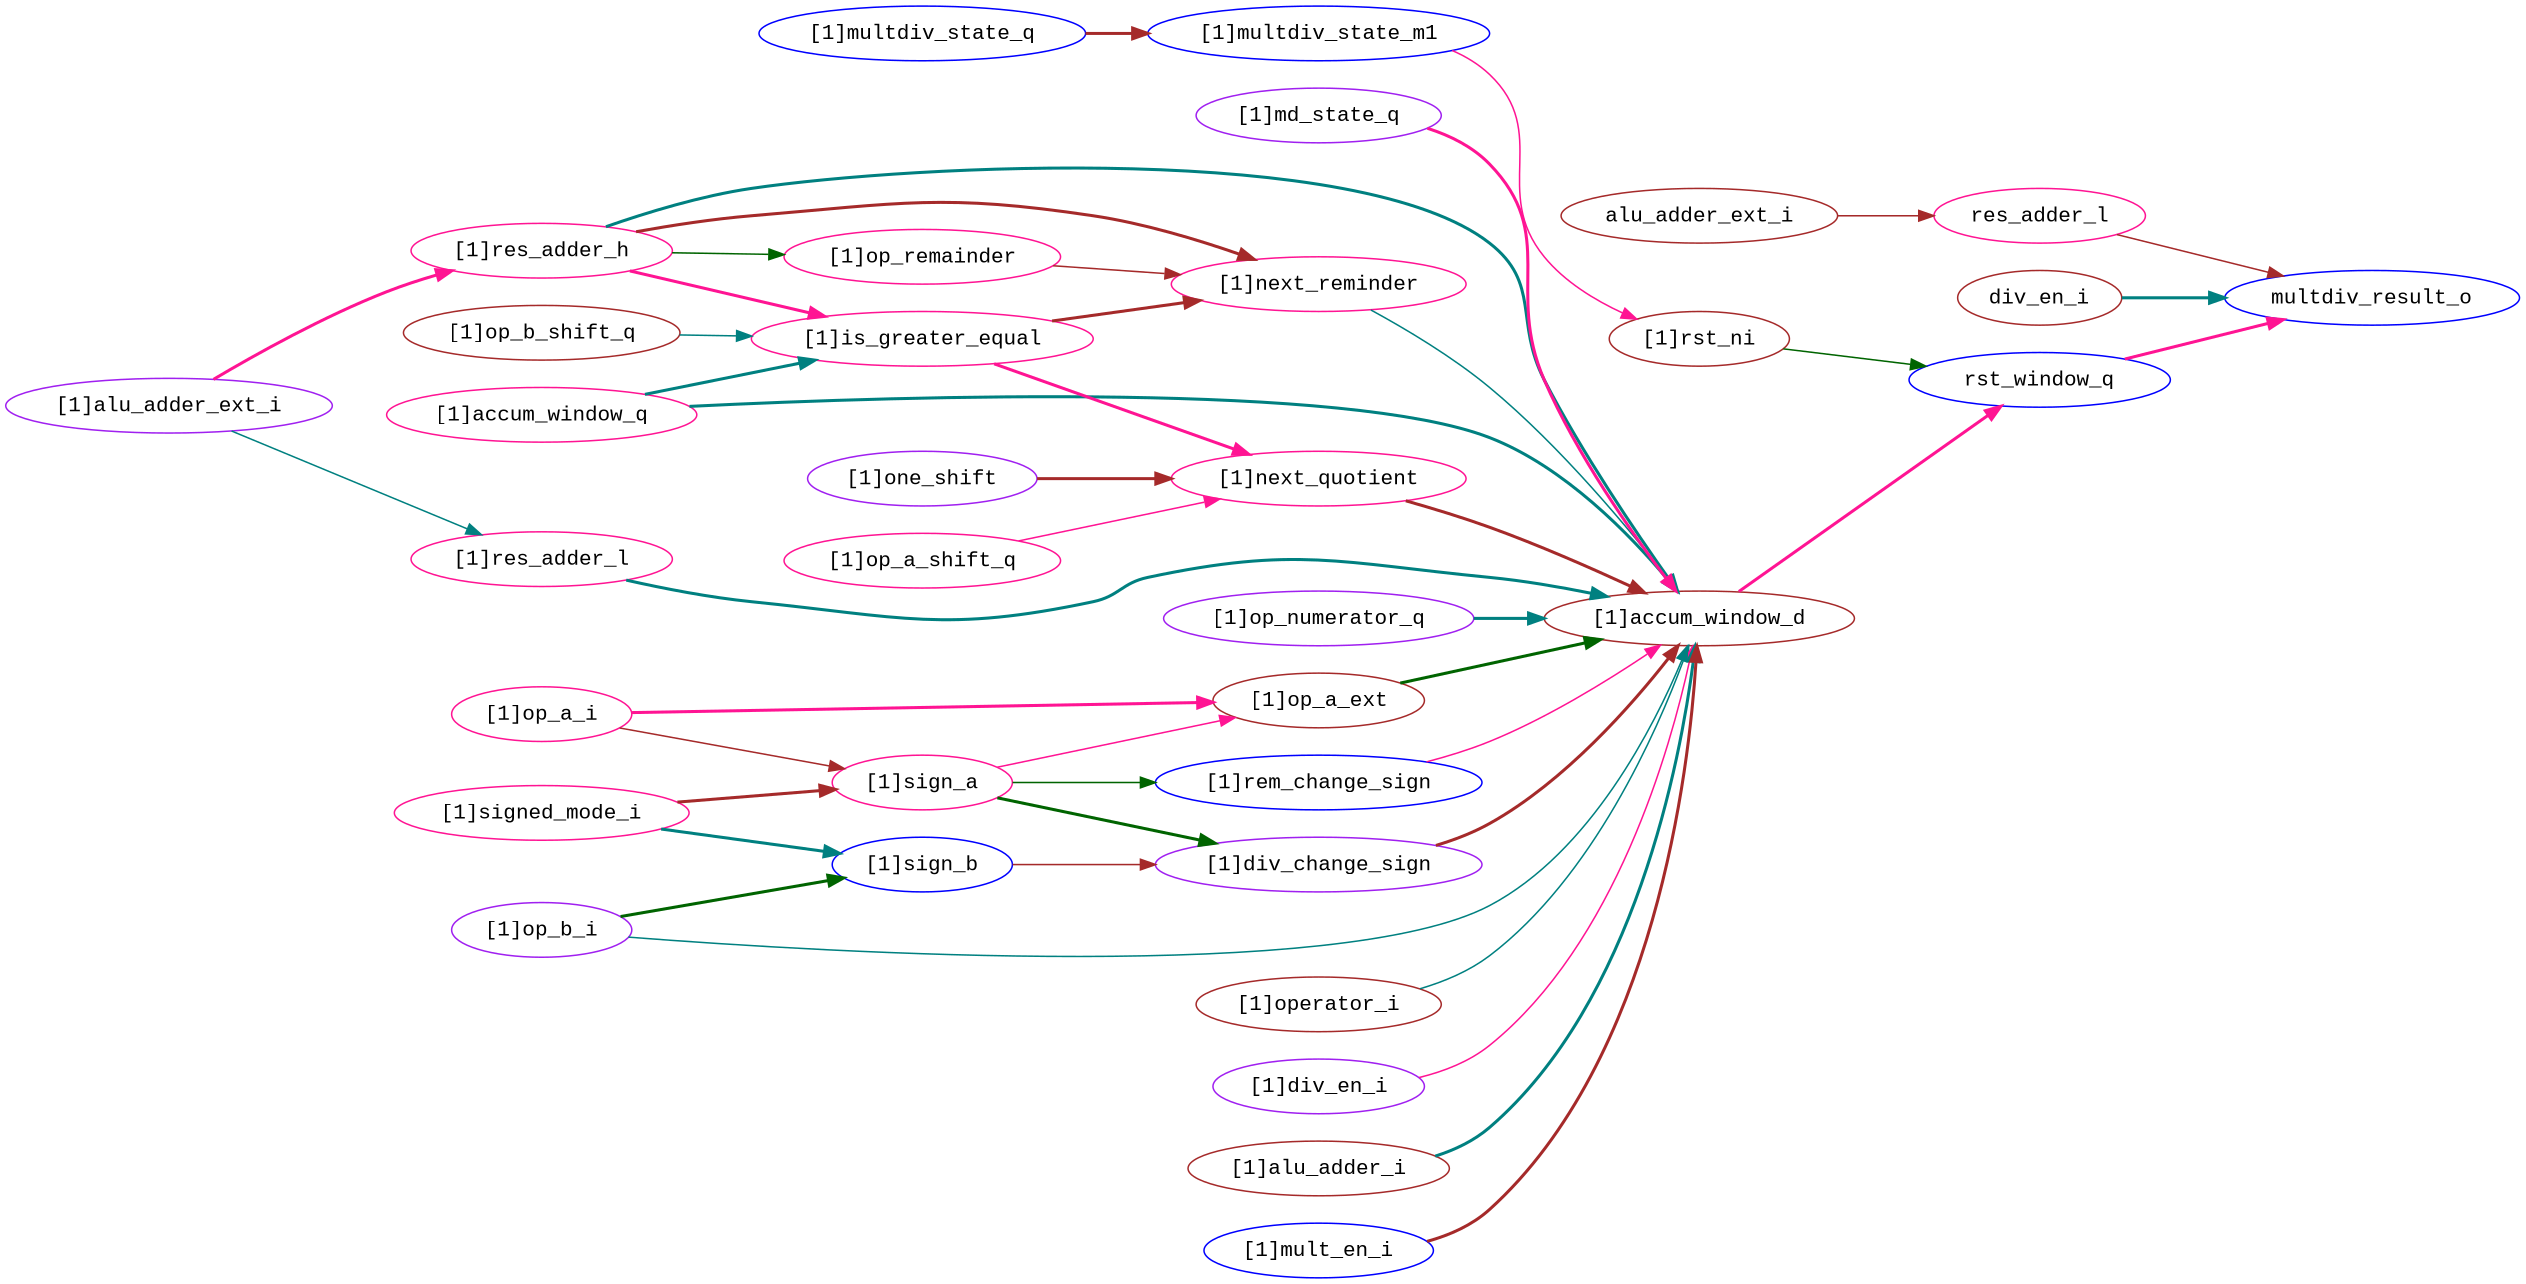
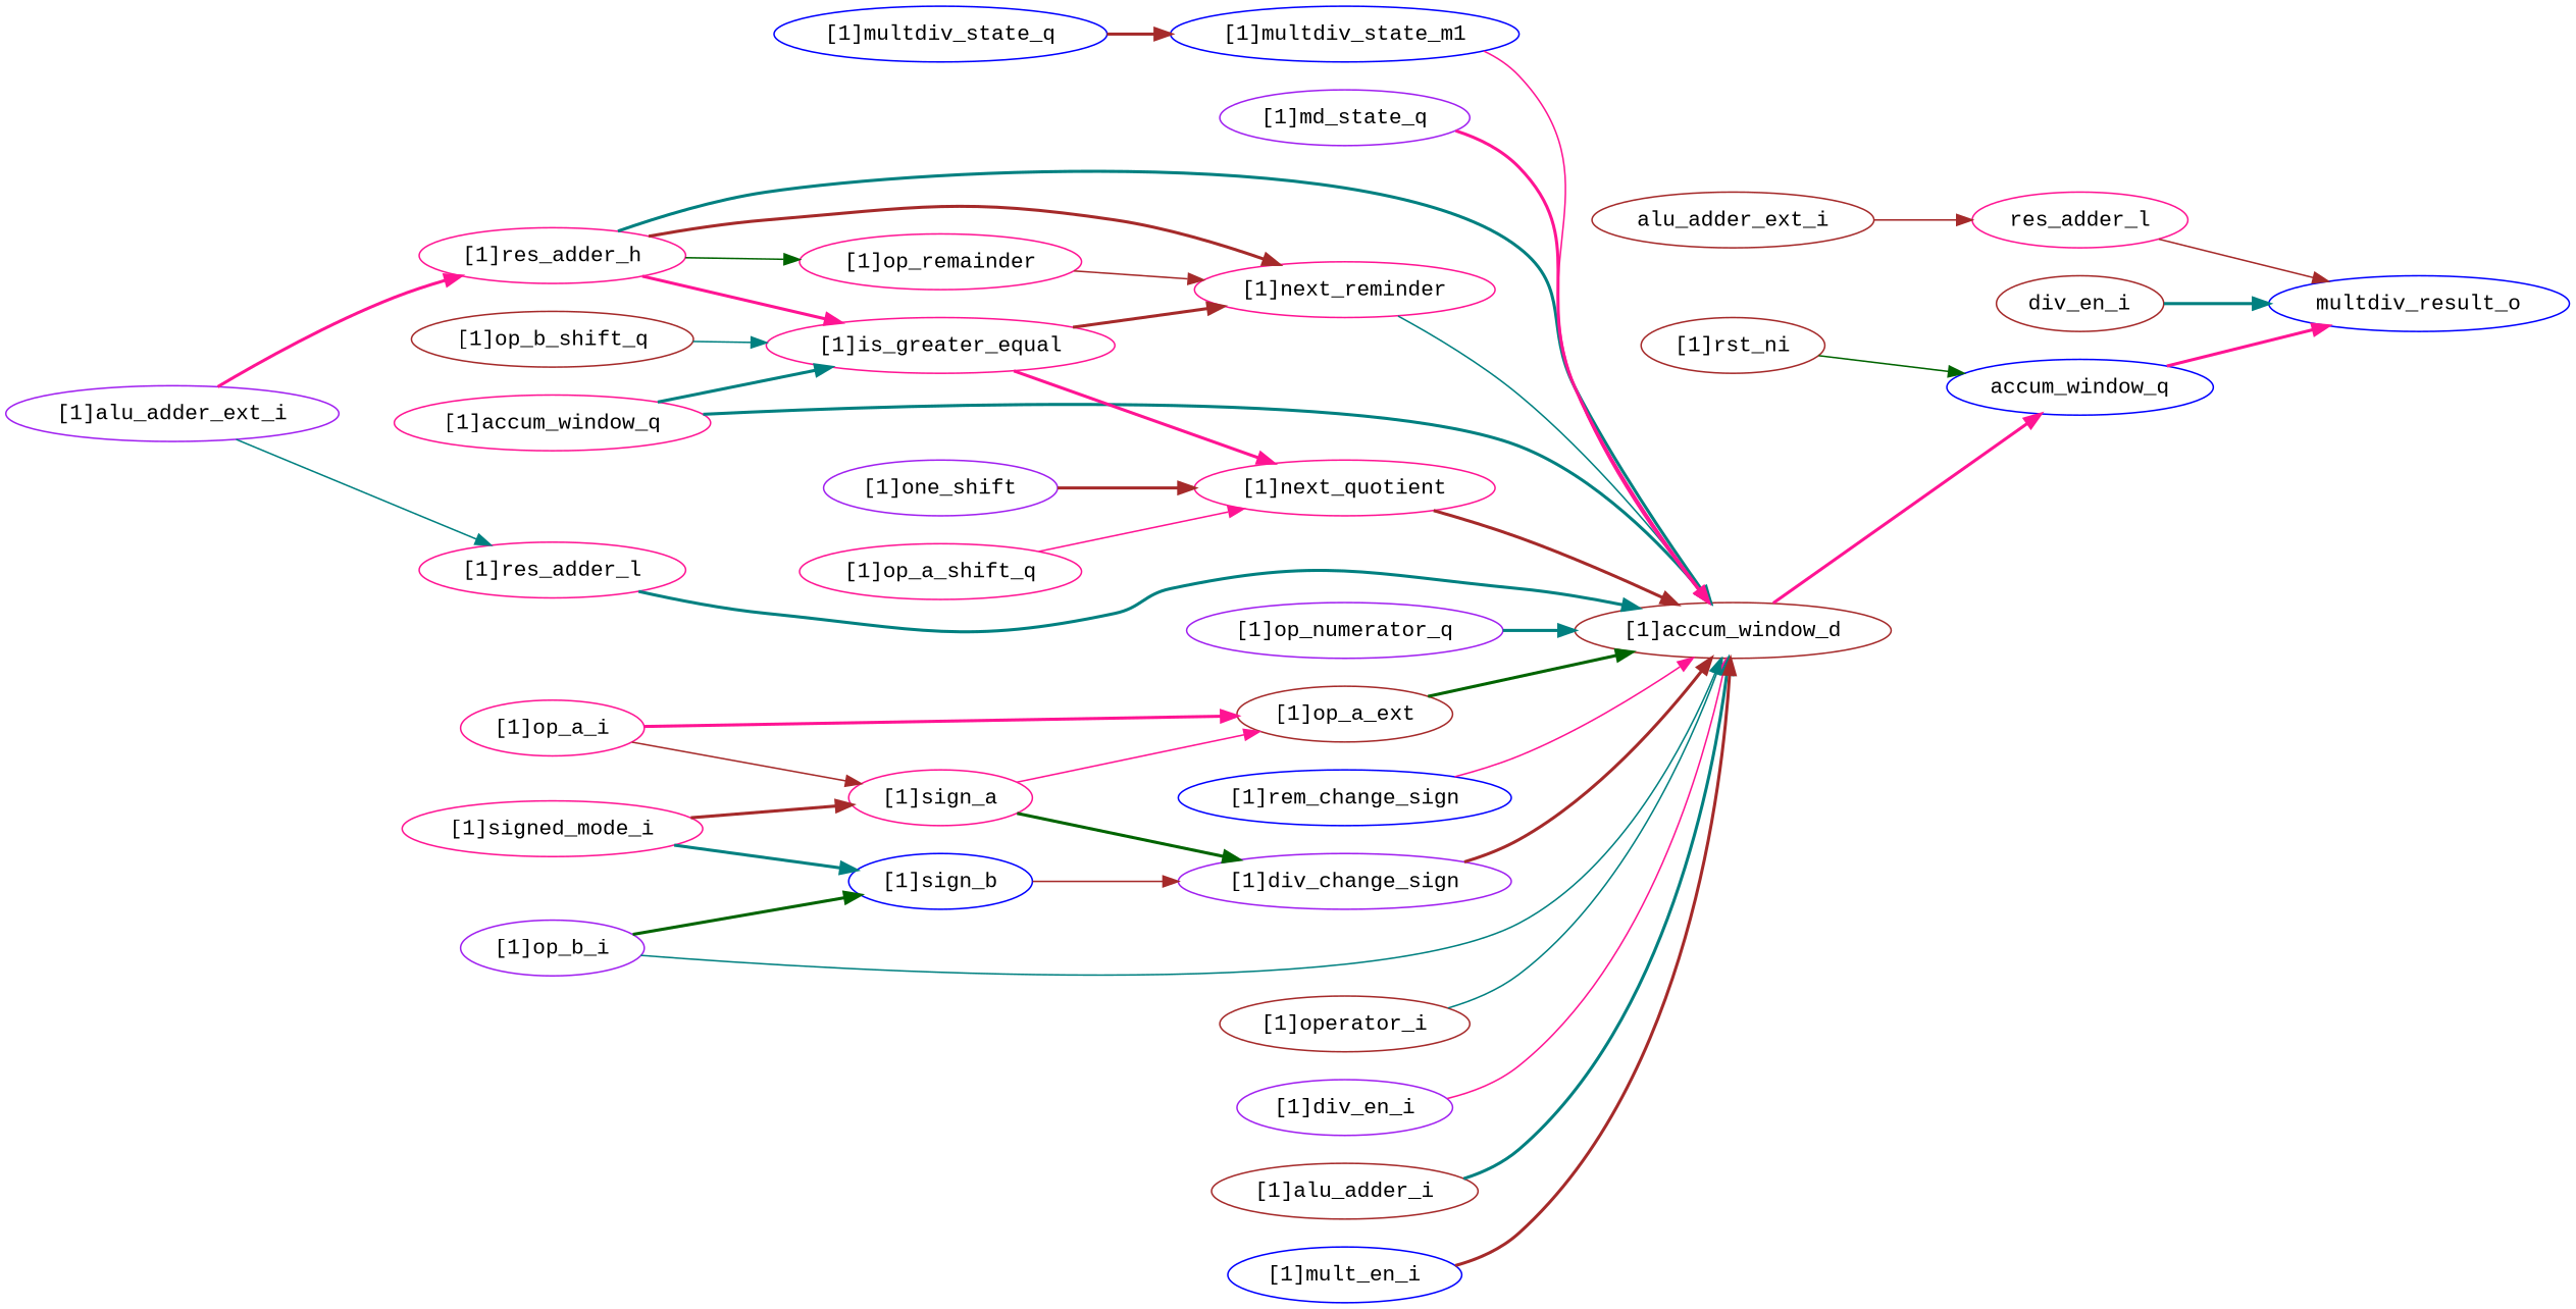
  strict digraph {
    fontname="Liberation Mono"
    rankdir=LR
    node [color=deeppink complexity=16 fontname="Liberation Mono" importance=2.21592001203 rank=0.276990001504]
    edge [color=brown fontname="Liberation Mono" style=bold]
    "[1]accum_window_d" [color=brown complexity=6 importance=0.15752514738 rank=0.0262541912299]
-   accum_window_q [color=blue complexity=4 importance=0.0703949518932 rank=0.0175987379733 label=rst_window_q]
+   accum_window_q [color=blue complexity=4 importance=0.0703949518932 rank=0.0175987379733]
    multdiv_result_o [color=blue complexity=0 importance=0.0153789324503 rank=0.0]
    res_adder_l [complexity=4 importance=0.0285888535338 rank=0.00714721338345]
    "[1]accum_window_q" [complexity=18 importance=0.407640755409 rank=0.0226467086339]
    "[1]is_greater_equal" [importance=0.356473399913 rank=0.0222795874945]
    "[1]op_remainder" [importance=0.352624735966 rank=0.0220390459979]
    "[1]next_reminder" [complexity=12 importance=0.339000647512 rank=0.0282500539593]
    "[1]next_quotient" [complexity=8 importance=0.181270690285 rank=0.0226588362856]
    "[1]multdiv_state_m1" [color=blue complexity=10 importance=0.170801493477 rank=0.0170801493477]
    "[1]op_numerator_q" [color=purple complexity=12 importance=0.336035246825 rank=0.0280029372354]
    alu_adder_ext_i [color=brown complexity=6 importance=0.0391568022479 rank=0.00652613370798]
    "[1]rst_ni" [color=brown complexity=5 importance=0.1513578525 rank=0.0302715705001]
    "[1]op_a_ext" [color=brown complexity=18 importance=0.643805887179 rank=0.0357669937321]
    "[1]operator_i" [color=brown complexity=10 importance=2.05839486465 rank=0.205839486465]
    "[1]rem_change_sign" [color=blue complexity=10 importance=0.169909458855 rank=0.0169909458855]
    "[1]res_adder_h" [complexity=21 importance=0.369683320996 rank=0.0176039676665]
    "[1]res_adder_l" [complexity=12 importance=0.485785363222 rank=0.0404821136019]
    "[1]op_a_shift_q" [complexity=13 importance=0.207324496737 rank=0.0159480382105]
    div_en_i [color=brown complexity=4 importance=0.0259468811644 rank=0.00648672029109]
    "[1]one_shift" [color=purple complexity=13 importance=0.194547036382 rank=0.0149651566447]
    "[1]div_en_i" [color=purple complexity=8]
    "[1]op_a_i" [importance=0.197320048169 rank=0.0123325030106]
    "[1]sign_a" [complexity=13 importance=0.186752099455 rank=0.0143655461119]
    "[1]div_change_sign" [color=purple complexity=10 importance=0.172221192187 rank=0.0172221192187]
    "[1]sign_b" [color=blue complexity=13 importance=0.186091606362 rank=0.014314738951]
    "[1]op_b_shift_q" [color=brown complexity=21 importance=0.382826360194 rank=0.0182298266759]
    "[1]alu_adder_ext_i" [color=purple complexity=23 importance=0.38025126971 rank=0.0165326639004]
    "[1]multdiv_state_q" [color=blue complexity=15 importance=0.21621452779 rank=0.0144143018526]
    "[1]signed_mode_i" [importance=0.196659555076 rank=0.0122912221923]
    "[1]alu_adder_i" [color=brown complexity=14 importance=0.325618243473 rank=0.0232584459624]
    "[1]mult_en_i" [color=blue complexity=8]
    "[1]md_state_q" [color=purple complexity=7 importance=2.24814055551 rank=0.321162936501]
    "[1]op_b_i" [color=purple importance=0.196659555076 rank=0.0122912221923]
    "[1]accum_window_d" -> accum_window_q [color=deeppink]
    accum_window_q -> multdiv_result_o [color=deeppink]
    res_adder_l -> multdiv_result_o [style=solid]
    "[1]accum_window_q" -> "[1]accum_window_d" [color=teal]
    "[1]accum_window_q" -> "[1]is_greater_equal" [color=teal]
    "[1]is_greater_equal" -> "[1]next_reminder"
    "[1]is_greater_equal" -> "[1]next_quotient" [color=deeppink]
    "[1]op_remainder" -> "[1]next_reminder" [style=solid]
    "[1]next_reminder" -> "[1]accum_window_d" [color=teal style=solid]
    "[1]next_quotient" -> "[1]accum_window_d"
-   "[1]multdiv_state_m1" -> "[1]rst_ni" [color=deeppink style=solid]
+   "[1]multdiv_state_m1" -> "[1]accum_window_d" [color=deeppink style=solid]
    "[1]op_numerator_q" -> "[1]accum_window_d" [color=teal]
    alu_adder_ext_i -> res_adder_l [style=solid]
    "[1]rst_ni" -> accum_window_q [color=darkgreen style=solid]
    "[1]op_a_ext" -> "[1]accum_window_d" [color=darkgreen]
    "[1]operator_i" -> "[1]accum_window_d" [color=teal style=solid]
    "[1]rem_change_sign" -> "[1]accum_window_d" [color=deeppink style=solid]
    "[1]res_adder_h" -> "[1]accum_window_d" [color=teal]
    "[1]res_adder_h" -> "[1]is_greater_equal" [color=deeppink]
    "[1]res_adder_h" -> "[1]op_remainder" [color=darkgreen style=solid]
    "[1]res_adder_h" -> "[1]next_reminder"
    "[1]res_adder_l" -> "[1]accum_window_d" [color=teal]
    "[1]op_a_shift_q" -> "[1]next_quotient" [color=deeppink style=solid]
    div_en_i -> multdiv_result_o [color=teal]
    "[1]one_shift" -> "[1]next_quotient"
    "[1]div_en_i" -> "[1]accum_window_d" [color=deeppink style=solid]
    "[1]op_a_i" -> "[1]op_a_ext" [color=deeppink]
    "[1]op_a_i" -> "[1]sign_a" [style=solid]
    "[1]sign_a" -> "[1]op_a_ext" [color=deeppink style=solid]
-   "[1]sign_a" -> "[1]rem_change_sign" [color=darkgreen style=solid]
    "[1]sign_a" -> "[1]div_change_sign" [color=darkgreen]
    "[1]div_change_sign" -> "[1]accum_window_d"
    "[1]sign_b" -> "[1]div_change_sign" [style=solid]
    "[1]op_b_shift_q" -> "[1]is_greater_equal" [color=teal style=solid]
    "[1]alu_adder_ext_i" -> "[1]res_adder_h" [color=deeppink]
    "[1]alu_adder_ext_i" -> "[1]res_adder_l" [color=teal style=solid]
    "[1]multdiv_state_q" -> "[1]multdiv_state_m1"
    "[1]signed_mode_i" -> "[1]sign_a"
    "[1]signed_mode_i" -> "[1]sign_b" [color=teal]
    "[1]alu_adder_i" -> "[1]accum_window_d" [color=teal]
    "[1]mult_en_i" -> "[1]accum_window_d"
    "[1]md_state_q" -> "[1]accum_window_d" [color=deeppink]
    "[1]op_b_i" -> "[1]accum_window_d" [color=teal style=solid]
    "[1]op_b_i" -> "[1]sign_b" [color=darkgreen]
  }
